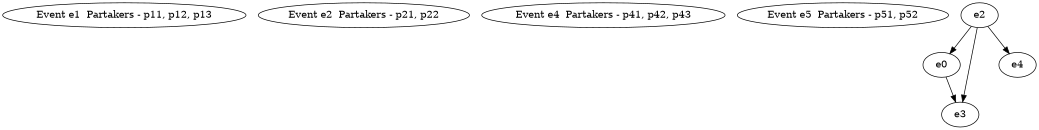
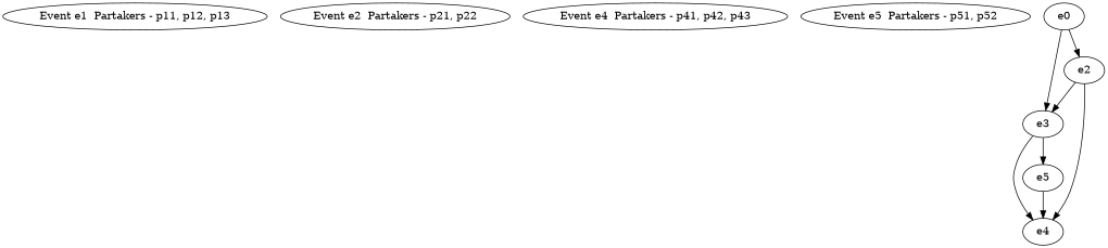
  digraph {
    n1 [label="Event e1  Partakers - p11, p12, p13\n"]
    n2 [label="Event e2  Partakers - p21, p22\n"]
    n3 [label="Event e4  Partakers - p41, p42, p43\n"]
    n4 [label="Event e5  Partakers - p51, p52\n"]
    n5 [label=e0]
    e2
    e3
    e4
-   e2 -> n5
+   e5
+   n5 -> e2
    n5 -> e3
    e2 -> e3
    e2 -> e4
+   e3 -> e4
+   e3 -> e5
+   e5 -> e4
  }
